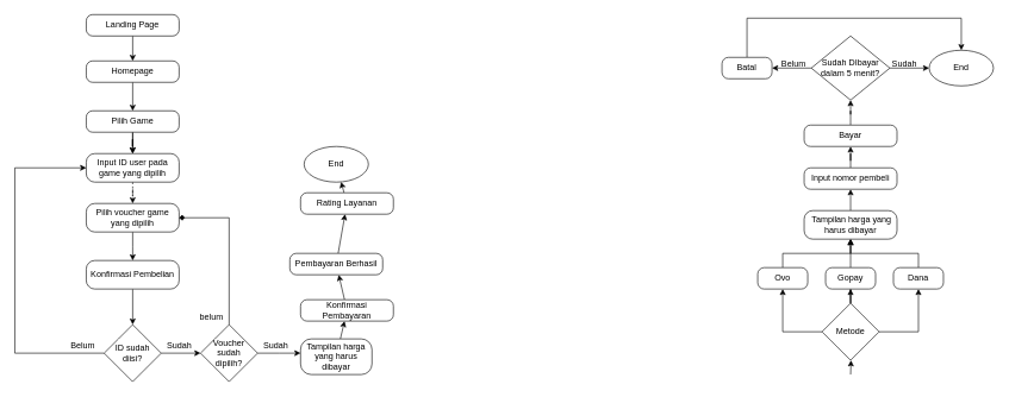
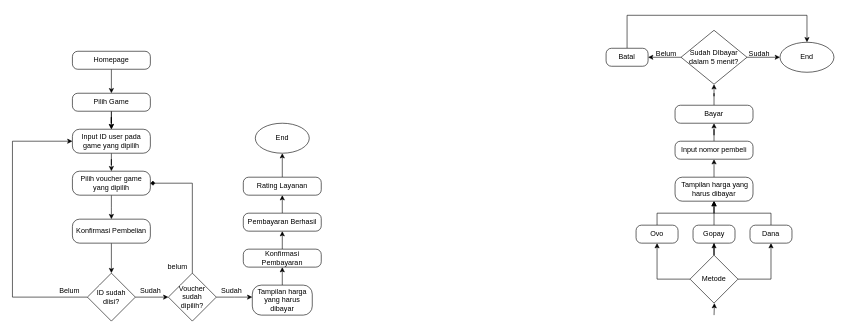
  <mxCell id="0" />
  <mxCell id="1" parent="0" />
  <mxCell id="2" value="" style="edgeStyle=orthogonalEdgeStyle;rounded=0;orthogonalLoop=1;jettySize=auto;html=1;" parent="1" source="4" target="10" edge="1"><mxGeometry relative="1" as="geometry" /></mxCell>
  <mxCell id="3" value="" style="edgeStyle=orthogonalEdgeStyle;rounded=0;orthogonalLoop=1;jettySize=auto;html=1;" parent="1" source="4" target="10" edge="1"><mxGeometry relative="1" as="geometry" /></mxCell>
  <mxCell id="4" value="Pilih Game" style="rounded=1;whiteSpace=wrap;html=1;arcSize=30;" parent="1" vertex="1"><mxGeometry x="120" y="155" width="130" height="30" as="geometry" /></mxCell>
  <mxCell id="5" value="" style="edgeStyle=orthogonalEdgeStyle;rounded=0;orthogonalLoop=1;jettySize=auto;html=1;" parent="1" source="6" edge="1"><mxGeometry relative="1" as="geometry"><mxPoint x="185" y="365" as="targetPoint" /></mxGeometry></mxCell>
  <mxCell id="6" value="Pilih voucher game yang dipilih" style="rounded=1;whiteSpace=wrap;html=1;arcSize=30;" parent="1" vertex="1"><mxGeometry x="120" y="285" width="130" height="40" as="geometry" /></mxCell>
  <mxCell id="7" value="" style="edgeStyle=orthogonalEdgeStyle;rounded=0;orthogonalLoop=1;jettySize=auto;html=1;" parent="1" source="8" edge="1"><mxGeometry relative="1" as="geometry"><mxPoint x="1190" y="265" as="targetPoint" /></mxGeometry></mxCell>
  <mxCell id="8" value="&amp;nbsp;Tampilan harga yang harus dibayar" style="rounded=1;whiteSpace=wrap;html=1;arcSize=30;" parent="1" vertex="1"><mxGeometry x="1125" y="295" width="130" height="40" as="geometry" /></mxCell>
- <mxCell id="9" value="" style="edgeStyle=orthogonalEdgeStyle;rounded=0;orthogonalLoop=1;jettySize=auto;html=1;dashed=1;" parent="1" source="10" target="6" edge="1"><mxGeometry relative="1" as="geometry" /></mxCell>
+ <mxCell id="9" value="" style="edgeStyle=orthogonalEdgeStyle;rounded=0;orthogonalLoop=1;jettySize=auto;html=1;" parent="1" source="10" target="6" edge="1"><mxGeometry relative="1" as="geometry" /></mxCell>
  <mxCell id="10" value="Input ID user pada game yang dipilih" style="rounded=1;whiteSpace=wrap;html=1;arcSize=30;" parent="1" vertex="1"><mxGeometry x="120" y="215" width="130" height="40" as="geometry" /></mxCell>
  <mxCell id="11" value="Sudah" style="text;html=1;align=center;verticalAlign=middle;resizable=0;points=[];autosize=1;strokeColor=none;fillColor=none;" parent="1" vertex="1"><mxGeometry x="360" y="475" width="50" height="20" as="geometry" /></mxCell>
  <mxCell id="12" style="edgeStyle=orthogonalEdgeStyle;rounded=0;orthogonalLoop=1;jettySize=auto;html=1;entryX=0.5;entryY=0;entryDx=0;entryDy=0;" parent="1" source="13" target="4" edge="1"><mxGeometry relative="1" as="geometry" /></mxCell>
  <mxCell id="13" value="Homepage" style="rounded=1;whiteSpace=wrap;html=1;arcSize=30;" parent="1" vertex="1"><mxGeometry x="120" y="85" width="130" height="30" as="geometry" /></mxCell>
  <mxCell id="14" value="" style="edgeStyle=orthogonalEdgeStyle;rounded=0;orthogonalLoop=1;jettySize=auto;html=1;" parent="1" source="16" target="31" edge="1"><mxGeometry relative="1" as="geometry"><mxPoint x="1315" y="55" as="targetPoint" /></mxGeometry></mxCell>
  <mxCell id="15" value="" style="edgeStyle=orthogonalEdgeStyle;rounded=0;orthogonalLoop=1;jettySize=auto;html=1;" parent="1" source="16" target="48" edge="1"><mxGeometry relative="1" as="geometry"><mxPoint x="1090" y="95" as="targetPoint" /></mxGeometry></mxCell>
  <mxCell id="16" value="Sudah DIbayar dalam 5 menit?" style="rhombus;whiteSpace=wrap;html=1;rounded=1;arcSize=0;" parent="1" vertex="1"><mxGeometry x="1135" y="50" width="110" height="90" as="geometry" /></mxCell>
  <mxCell id="17" value="" style="edgeStyle=orthogonalEdgeStyle;rounded=0;orthogonalLoop=1;jettySize=auto;html=1;" parent="1" source="19" target="22" edge="1"><mxGeometry relative="1" as="geometry" /></mxCell>
  <mxCell id="18" style="edgeStyle=orthogonalEdgeStyle;rounded=0;orthogonalLoop=1;jettySize=auto;html=1;entryX=0;entryY=0.5;entryDx=0;entryDy=0;" parent="1" source="19" target="10" edge="1"><mxGeometry relative="1" as="geometry"><Array as="points"><mxPoint x="20" y="495" /><mxPoint x="20" y="235" /></Array></mxGeometry></mxCell>
  <mxCell id="19" value="ID sudah&lt;br&gt;diisi?" style="rhombus;whiteSpace=wrap;html=1;rounded=1;arcSize=0;" parent="1" vertex="1"><mxGeometry x="145" y="455" width="80" height="80" as="geometry" /></mxCell>
  <mxCell id="20" style="edgeStyle=orthogonalEdgeStyle;rounded=0;orthogonalLoop=1;jettySize=auto;html=1;endArrow=diamond;" parent="1" source="22" target="6" edge="1"><mxGeometry relative="1" as="geometry"><Array as="points"><mxPoint x="320" y="305" /></Array></mxGeometry></mxCell>
  <mxCell id="21" style="edgeStyle=orthogonalEdgeStyle;rounded=0;orthogonalLoop=1;jettySize=auto;html=1;" parent="1" source="22" edge="1"><mxGeometry relative="1" as="geometry"><mxPoint x="420" y="495" as="targetPoint" /></mxGeometry></mxCell>
  <mxCell id="22" value="&lt;span&gt;Voucher &lt;br&gt;sudah&lt;/span&gt;&lt;br&gt;&lt;span&gt;dipilih?&lt;/span&gt;" style="rhombus;whiteSpace=wrap;html=1;rounded=1;arcSize=0;" parent="1" vertex="1"><mxGeometry x="280" y="455" width="80" height="80" as="geometry" /></mxCell>
  <mxCell id="23" value="Sudah" style="text;html=1;align=center;verticalAlign=middle;resizable=0;points=[];autosize=1;strokeColor=none;fillColor=none;" parent="1" vertex="1"><mxGeometry x="225" y="475" width="50" height="20" as="geometry" /></mxCell>
  <mxCell id="24" value="Belum" style="text;html=1;align=center;verticalAlign=middle;resizable=0;points=[];autosize=1;strokeColor=none;fillColor=none;" parent="1" vertex="1"><mxGeometry x="90" y="475" width="50" height="20" as="geometry" /></mxCell>
  <mxCell id="25" value="" style="edgeStyle=orthogonalEdgeStyle;rounded=0;orthogonalLoop=1;jettySize=auto;html=1;" parent="1" source="26" target="19" edge="1"><mxGeometry relative="1" as="geometry" /></mxCell>
  <mxCell id="26" value="Konfirmasi Pembelian" style="rounded=1;whiteSpace=wrap;html=1;arcSize=30;" parent="1" vertex="1"><mxGeometry x="120" y="365" width="130" height="40" as="geometry" /></mxCell>
  <mxCell id="27" value="belum" style="text;html=1;align=center;verticalAlign=middle;resizable=0;points=[];autosize=1;strokeColor=none;fillColor=none;" parent="1" vertex="1"><mxGeometry x="270" y="435" width="50" height="20" as="geometry" /></mxCell>
  <mxCell id="28" value="" style="edgeStyle=orthogonalEdgeStyle;rounded=0;orthogonalLoop=1;jettySize=auto;html=1;" parent="1" target="35" edge="1"><mxGeometry relative="1" as="geometry"><mxPoint x="1190.059" y="525" as="sourcePoint" /></mxGeometry></mxCell>
  <mxCell id="29" value="" style="edgeStyle=none;html=1;" edge="1" parent="1" source="30" target="54"><mxGeometry relative="1" as="geometry"><mxPoint x="466" y="435" as="targetPoint" /></mxGeometry></mxCell>
  <mxCell id="30" value="&lt;span&gt;Tampilan harga yang harus dibayar&lt;/span&gt;" style="rounded=1;whiteSpace=wrap;html=1;arcSize=30;" parent="1" vertex="1"><mxGeometry x="420" y="475" width="100" height="50" as="geometry" /></mxCell>
  <mxCell id="31" value="End" style="ellipse;whiteSpace=wrap;html=1;" parent="1" vertex="1"><mxGeometry x="1300" y="70" width="90" height="50" as="geometry" /></mxCell>
  <mxCell id="32" style="edgeStyle=orthogonalEdgeStyle;rounded=0;orthogonalLoop=1;jettySize=auto;html=1;" parent="1" source="35" target="37" edge="1"><mxGeometry relative="1" as="geometry" /></mxCell>
  <mxCell id="33" style="edgeStyle=orthogonalEdgeStyle;rounded=0;orthogonalLoop=1;jettySize=auto;html=1;" parent="1" source="35" target="39" edge="1"><mxGeometry relative="1" as="geometry" /></mxCell>
  <mxCell id="34" style="edgeStyle=orthogonalEdgeStyle;rounded=0;orthogonalLoop=1;jettySize=auto;html=1;" parent="1" source="35" target="41" edge="1"><mxGeometry relative="1" as="geometry" /></mxCell>
  <mxCell id="35" value="Metode" style="rhombus;whiteSpace=wrap;html=1;rounded=1;arcSize=0;" parent="1" vertex="1"><mxGeometry x="1150" y="425" width="80" height="80" as="geometry" /></mxCell>
  <mxCell id="36" style="edgeStyle=orthogonalEdgeStyle;rounded=0;orthogonalLoop=1;jettySize=auto;html=1;" parent="1" source="37" target="8" edge="1"><mxGeometry relative="1" as="geometry" /></mxCell>
  <mxCell id="37" value="Ovo" style="rounded=1;whiteSpace=wrap;html=1;arcSize=30;" parent="1" vertex="1"><mxGeometry x="1060" y="375" width="70" height="30" as="geometry" /></mxCell>
  <mxCell id="38" style="edgeStyle=orthogonalEdgeStyle;rounded=0;orthogonalLoop=1;jettySize=auto;html=1;entryX=0.5;entryY=1;entryDx=0;entryDy=0;" parent="1" source="39" target="8" edge="1"><mxGeometry relative="1" as="geometry" /></mxCell>
  <mxCell id="39" value="Gopay" style="rounded=1;whiteSpace=wrap;html=1;arcSize=30;" parent="1" vertex="1"><mxGeometry x="1155" y="375" width="70" height="30" as="geometry" /></mxCell>
  <mxCell id="40" style="edgeStyle=orthogonalEdgeStyle;rounded=0;orthogonalLoop=1;jettySize=auto;html=1;" parent="1" source="41" target="8" edge="1"><mxGeometry relative="1" as="geometry" /></mxCell>
  <mxCell id="41" value="Dana" style="rounded=1;whiteSpace=wrap;html=1;arcSize=30;" parent="1" vertex="1"><mxGeometry x="1250" y="375" width="70" height="30" as="geometry" /></mxCell>
  <mxCell id="42" value="" style="edgeStyle=orthogonalEdgeStyle;rounded=0;orthogonalLoop=1;jettySize=auto;html=1;" parent="1" source="43" target="45" edge="1"><mxGeometry relative="1" as="geometry" /></mxCell>
  <mxCell id="43" value="Input nomor pembeli" style="rounded=1;whiteSpace=wrap;html=1;arcSize=30;" parent="1" vertex="1"><mxGeometry x="1125" y="235" width="130" height="30" as="geometry" /></mxCell>
  <mxCell id="44" style="edgeStyle=orthogonalEdgeStyle;rounded=0;orthogonalLoop=1;jettySize=auto;html=1;" parent="1" source="45" target="16" edge="1"><mxGeometry relative="1" as="geometry" /></mxCell>
  <mxCell id="45" value="Bayar" style="rounded=1;whiteSpace=wrap;html=1;arcSize=30;" parent="1" vertex="1"><mxGeometry x="1125" y="175" width="130" height="30" as="geometry" /></mxCell>
  <mxCell id="46" value="Sudah" style="text;html=1;align=center;verticalAlign=middle;resizable=0;points=[];autosize=1;strokeColor=none;fillColor=none;" parent="1" vertex="1"><mxGeometry x="1240" y="80" width="50" height="20" as="geometry" /></mxCell>
  <mxCell id="47" style="edgeStyle=orthogonalEdgeStyle;rounded=0;orthogonalLoop=1;jettySize=auto;html=1;" parent="1" source="48" target="31" edge="1"><mxGeometry relative="1" as="geometry"><Array as="points"><mxPoint x="1045" y="25" /><mxPoint x="1345" y="25" /></Array></mxGeometry></mxCell>
  <mxCell id="48" value="Batal" style="rounded=1;whiteSpace=wrap;html=1;arcSize=30;" parent="1" vertex="1"><mxGeometry x="1010" y="80" width="70" height="30" as="geometry" /></mxCell>
  <mxCell id="49" value="Belum" style="text;html=1;align=center;verticalAlign=middle;resizable=0;points=[];autosize=1;strokeColor=none;fillColor=none;" parent="1" vertex="1"><mxGeometry x="1085" y="80" width="50" height="20" as="geometry" /></mxCell>
  <mxCell id="50" value="End" style="ellipse;whiteSpace=wrap;html=1;" vertex="1" parent="1"><mxGeometry x="425" y="205" width="90" height="50" as="geometry" /></mxCell>
- <mxCell id="51" style="edgeStyle=none;html=1;" edge="1" parent="1" source="52" target="13"><mxGeometry relative="1" as="geometry" /></mxCell>
- <mxCell id="52" value="Landing Page" style="rounded=1;whiteSpace=wrap;html=1;arcSize=30;" vertex="1" parent="1"><mxGeometry x="120" y="20" width="130" height="30" as="geometry" /></mxCell>
  <mxCell id="53" value="" style="edgeStyle=none;html=1;" edge="1" parent="1" source="54" target="56"><mxGeometry relative="1" as="geometry" /></mxCell>
- <mxCell id="54" value="Konfirmasi Pembayaran" style="rounded=1;whiteSpace=wrap;html=1;arcSize=30;" vertex="1" parent="1"><mxGeometry x="420" y="420" width="130" height="30" as="geometry" /></mxCell>
+ <mxCell id="54" value="Konfirmasi Pembayaran" style="rounded=1;whiteSpace=wrap;html=1;arcSize=30;" vertex="1" parent="1"><mxGeometry x="405" y="415" width="130" height="30" as="geometry" /></mxCell>
  <mxCell id="55" value="" style="edgeStyle=none;html=1;" edge="1" parent="1" source="56" target="58"><mxGeometry relative="1" as="geometry" /></mxCell>
  <mxCell id="56" value="Pembayaran Berhasil" style="rounded=1;whiteSpace=wrap;html=1;arcSize=30;" vertex="1" parent="1"><mxGeometry x="405" y="355" width="130" height="30" as="geometry" /></mxCell>
  <mxCell id="57" value="" style="edgeStyle=none;html=1;" edge="1" parent="1" source="58" target="50"><mxGeometry relative="1" as="geometry" /></mxCell>
- <mxCell id="58" value="Rating Layanan" style="rounded=1;whiteSpace=wrap;html=1;arcSize=30;" vertex="1" parent="1"><mxGeometry x="420" y="270" width="130" height="30" as="geometry" /></mxCell>
+ <mxCell id="58" value="Rating Layanan" style="rounded=1;whiteSpace=wrap;html=1;arcSize=30;" vertex="1" parent="1"><mxGeometry x="405" y="295" width="130" height="30" as="geometry" /></mxCell>
